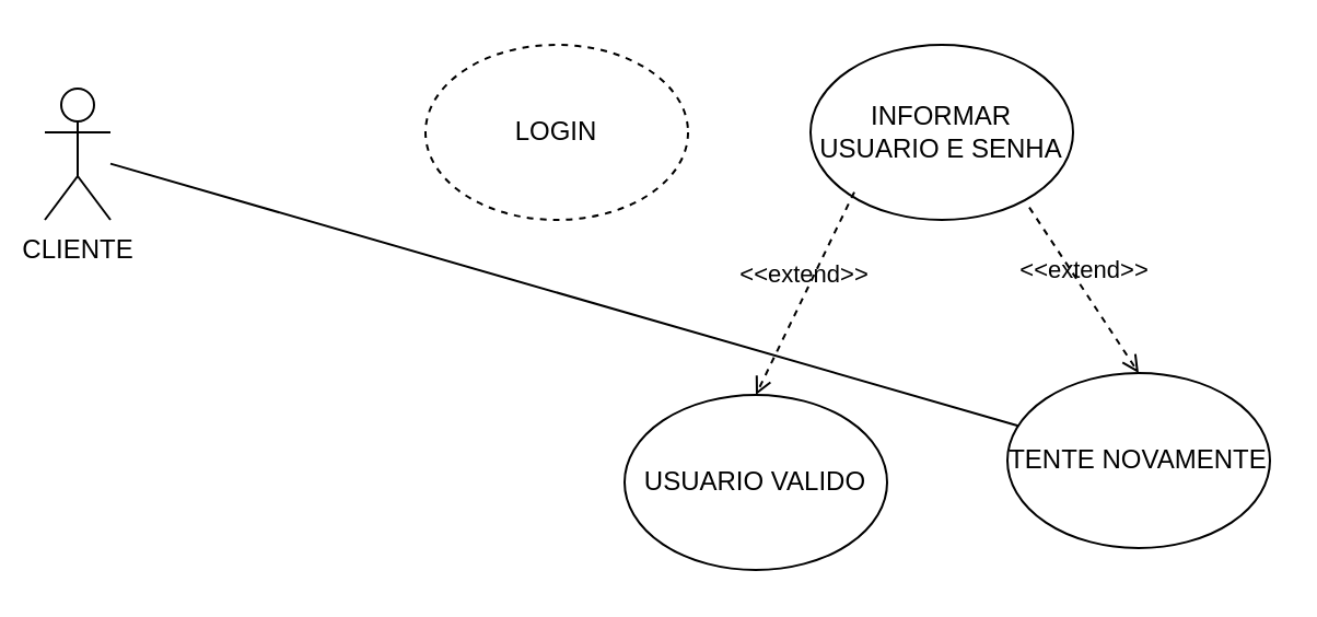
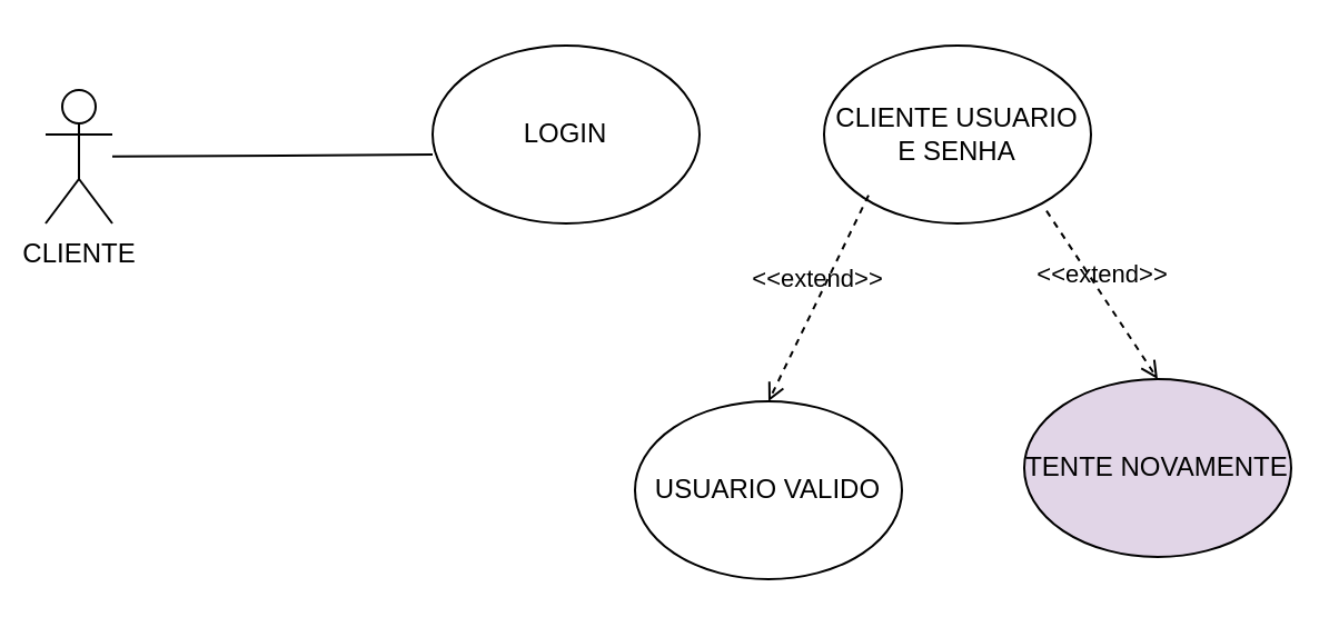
  <mxCell id="0" />
  <mxCell id="1" parent="0" />
  <mxCell id="2" value="CLIENTE" style="shape=umlActor;verticalLabelPosition=bottom;verticalAlign=top;html=1;outlineConnect=0;" vertex="1" parent="1"><mxGeometry x="20" y="40" width="30" height="60" as="geometry" /></mxCell>
- <mxCell id="3" value="LOGIN" style="ellipse;whiteSpace=wrap;html=1;dashed=1;" vertex="1" parent="1"><mxGeometry x="194" y="20" width="120" height="80" as="geometry" /></mxCell>
- <mxCell id="4" value="INFORMAR USUARIO E SENHA" style="ellipse;whiteSpace=wrap;html=1;" vertex="1" parent="1"><mxGeometry x="370" y="20" width="120" height="80" as="geometry" /></mxCell>
+ <mxCell id="3" value="LOGIN" style="ellipse;whiteSpace=wrap;html=1;" vertex="1" parent="1"><mxGeometry x="194" y="20" width="120" height="80" as="geometry" /></mxCell>
+ <mxCell id="4" value="CLIENTE USUARIO E SENHA" style="ellipse;whiteSpace=wrap;html=1;" vertex="1" parent="1"><mxGeometry x="370" y="20" width="120" height="80" as="geometry" /></mxCell>
  <mxCell id="5" value="USUARIO VALIDO" style="ellipse;whiteSpace=wrap;html=1;" vertex="1" parent="1"><mxGeometry x="285" y="180" width="120" height="80" as="geometry" /></mxCell>
- <mxCell id="6" value="TENTE NOVAMENTE" style="ellipse;whiteSpace=wrap;html=1;" vertex="1" parent="1"><mxGeometry x="460" y="170" width="120" height="80" as="geometry" /></mxCell>
- <mxCell id="7" value="" style="endArrow=none;html=1;rounded=0;" edge="1" parent="1" source="2" target="6"><mxGeometry width="50" height="50" relative="1" as="geometry"><mxPoint x="70" y="70" as="sourcePoint" /><mxPoint x="120" y="20" as="targetPoint" /></mxGeometry></mxCell>
+ <mxCell id="6" value="TENTE NOVAMENTE" style="ellipse;whiteSpace=wrap;html=1;fillColor=#e1d5e7;" vertex="1" parent="1"><mxGeometry x="460" y="170" width="120" height="80" as="geometry" /></mxCell>
+ <mxCell id="7" value="" style="endArrow=none;html=1;rounded=0;entryX=0;entryY=0.613;entryDx=0;entryDy=0;entryPerimeter=0;" edge="1" parent="1" source="2" target="3"><mxGeometry width="50" height="50" relative="1" as="geometry"><mxPoint x="70" y="70" as="sourcePoint" /><mxPoint x="120" y="20" as="targetPoint" /></mxGeometry></mxCell>
  <mxCell id="8" value="&amp;lt;&amp;lt;extend&amp;gt;&amp;gt;" style="html=1;verticalAlign=bottom;labelBackgroundColor=none;endArrow=open;endFill=0;dashed=1;rounded=0;entryX=0.5;entryY=0;entryDx=0;entryDy=0;" edge="1" parent="1" target="6"><mxGeometry width="160" relative="1" as="geometry"><mxPoint x="470" y="94.3" as="sourcePoint" /><mxPoint x="529.13" y="160" as="targetPoint" /></mxGeometry></mxCell>
  <mxCell id="9" value="&amp;lt;&amp;lt;extend&amp;gt;&amp;gt;" style="html=1;verticalAlign=bottom;labelBackgroundColor=none;endArrow=open;endFill=0;dashed=1;rounded=0;entryX=0.5;entryY=0;entryDx=0;entryDy=0;" edge="1" parent="1" target="5"><mxGeometry width="160" relative="1" as="geometry"><mxPoint x="390" y="87.31" as="sourcePoint" /><mxPoint x="422.743" y="160" as="targetPoint" /></mxGeometry></mxCell>
